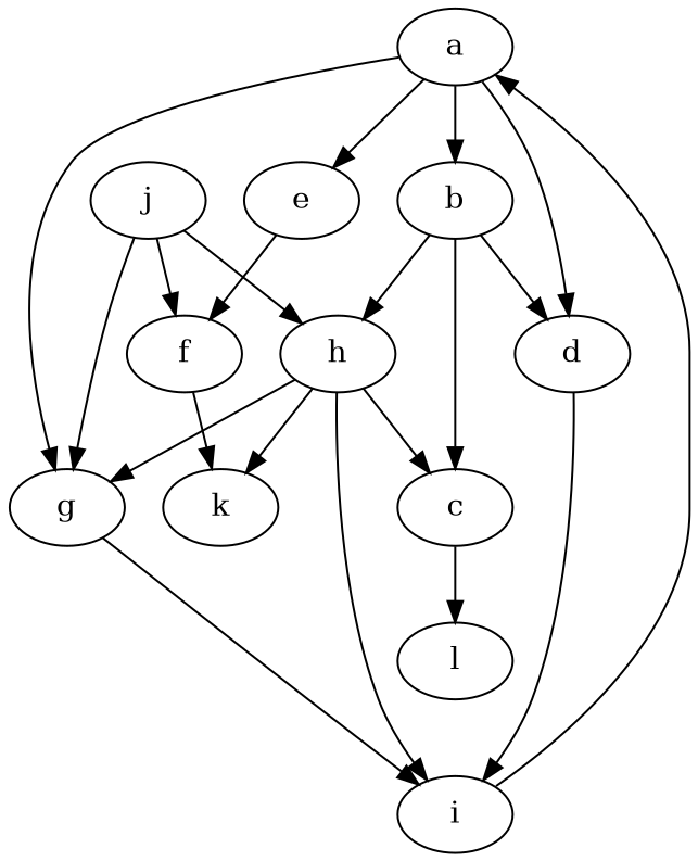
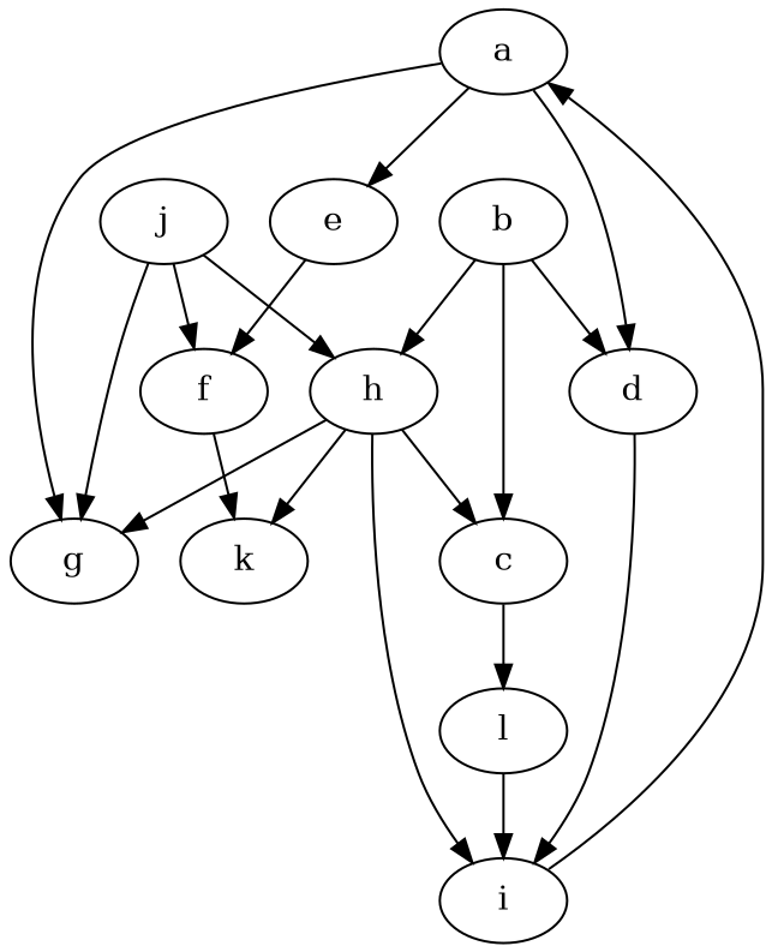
  digraph {
    a
    d
    b
    g
    e
    i
    h
    c
    f
    k
    l
    j
    a -> d
-   a -> b
    a -> g
    a -> e
    d -> i
    b -> d
    b -> h
    b -> c
-   g -> i
+   l -> i
    e -> f
    i -> a
    h -> g
    h -> i
    h -> c
    h -> k
    c -> l
    f -> k
    j -> g
    j -> h
    j -> f
  }
